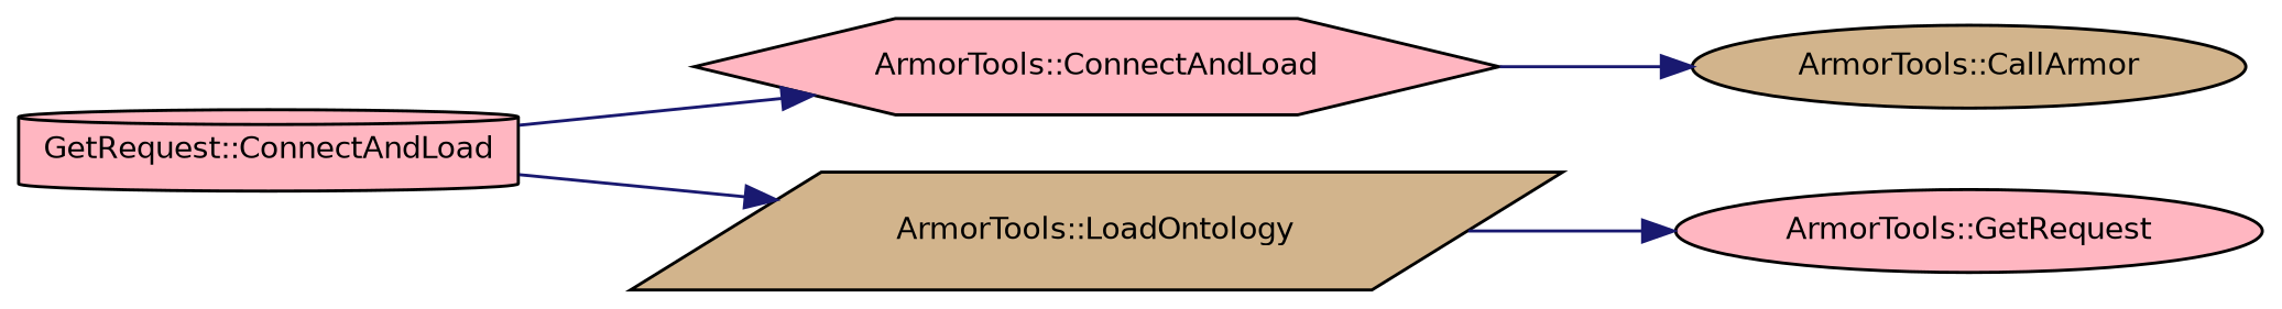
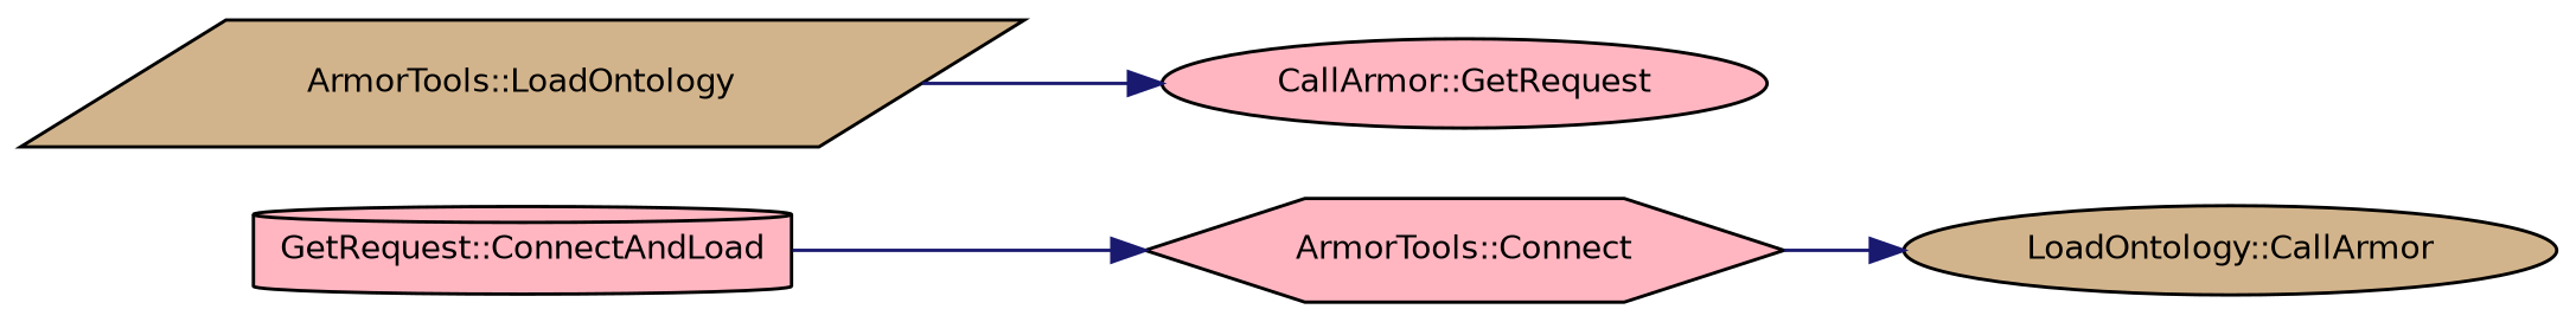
  digraph {
    rankdir=LR
    node [color=black fillcolor=lightpink fontname=Helvetica fontsize=10 shape=ellipse style=filled]
    edge [color=midnightblue fontname=Helvetica fontsize=10 labelfontname=Helvetica labelfontsize=10 style=solid]
    n1 [fontcolor=black height=0.2 label="GetRequest::ConnectAndLoad" shape=cylinder width=0.4]
-   n2 [height=0.2 label="ArmorTools::ConnectAndLoad" shape=hexagon width=0.4]
+   n2 [height=0.2 label="ArmorTools::Connect" shape=hexagon width=0.4]
    n3 [fillcolor=tan height=0.2 label="ArmorTools::LoadOntology" shape=parallelogram width=0.4]
-   n4 [fillcolor=tan height=0.2 label="ArmorTools::CallArmor" width=0.4]
-   n5 [height=0.2 label="ArmorTools::GetRequest" width=0.4]
+   n4 [fillcolor=tan height=0.2 label="LoadOntology::CallArmor" width=0.4]
+   n5 [height=0.2 label="CallArmor::GetRequest" width=0.4]
    n1 -> n2
-   n1 -> n3
    n2 -> n4
    n3 -> n5
  }
